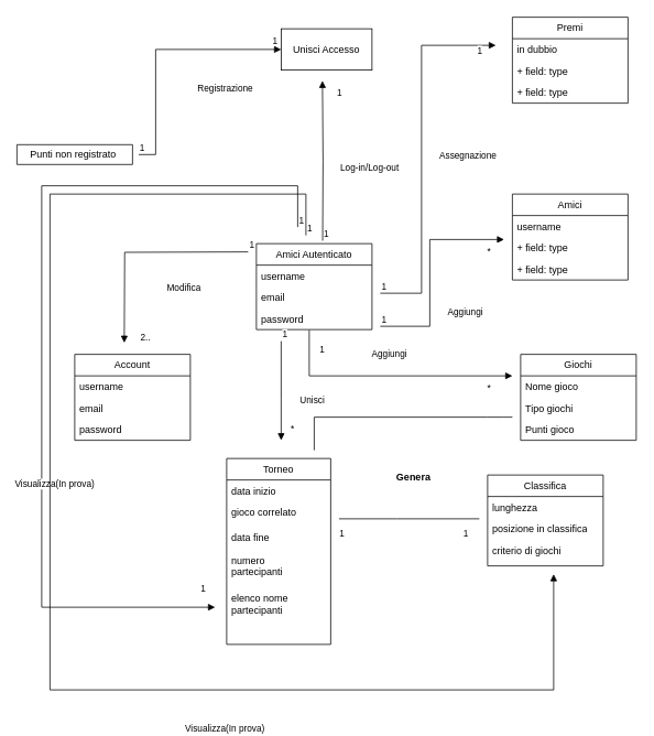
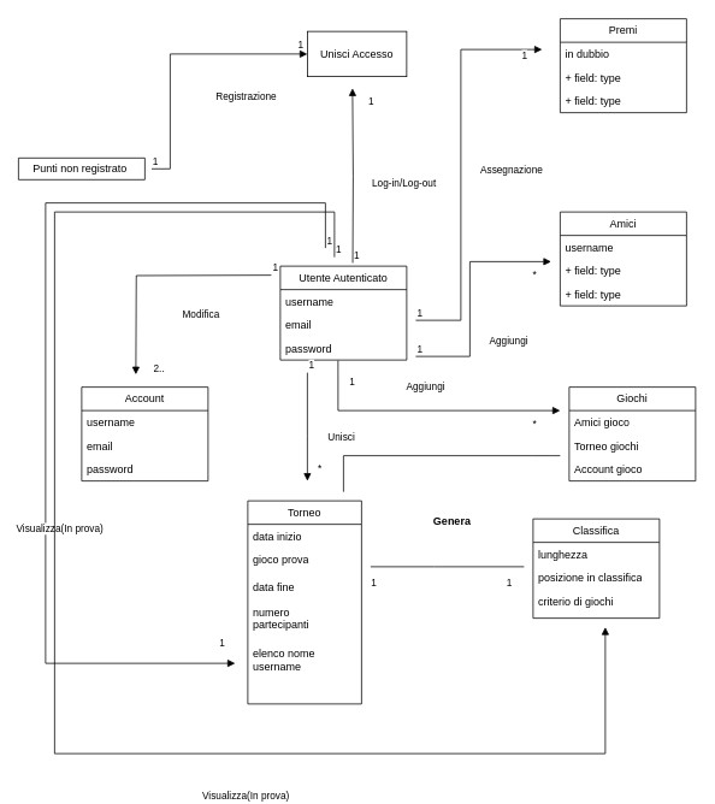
  <mxCell id="0" />
  <mxCell id="1" parent="0" />
  <mxCell id="2" value="Torneo" style="swimlane;fontStyle=0;childLayout=stackLayout;horizontal=1;startSize=26;fillColor=none;horizontalStack=0;resizeParent=1;resizeParentMax=0;resizeLast=0;collapsible=1;marginBottom=0;whiteSpace=wrap;html=1;" vertex="1" parent="1"><mxGeometry x="274" y="554" width="126" height="225" as="geometry" /></mxCell>
  <mxCell id="3" value="data inizio" style="text;strokeColor=none;fillColor=none;align=left;verticalAlign=top;spacingLeft=4;spacingRight=4;overflow=hidden;rotatable=0;points=[[0,0.5],[1,0.5]];portConstraint=eastwest;whiteSpace=wrap;html=1;" vertex="1" parent="2"><mxGeometry y="26" width="126" height="26" as="geometry" /></mxCell>
- <mxCell id="4" value="gioco correlato" style="text;strokeColor=none;fillColor=none;align=left;verticalAlign=top;spacingLeft=4;spacingRight=4;overflow=hidden;rotatable=0;points=[[0,0.5],[1,0.5]];portConstraint=eastwest;whiteSpace=wrap;html=1;" vertex="1" parent="2"><mxGeometry y="52" width="126" height="30" as="geometry" /></mxCell>
+ <mxCell id="4" value="gioco prova" style="text;strokeColor=none;fillColor=none;align=left;verticalAlign=top;spacingLeft=4;spacingRight=4;overflow=hidden;rotatable=0;points=[[0,0.5],[1,0.5]];portConstraint=eastwest;whiteSpace=wrap;html=1;" vertex="1" parent="2"><mxGeometry y="52" width="126" height="30" as="geometry" /></mxCell>
  <mxCell id="5" value="data fine" style="text;strokeColor=none;fillColor=none;align=left;verticalAlign=top;spacingLeft=4;spacingRight=4;overflow=hidden;rotatable=0;points=[[0,0.5],[1,0.5]];portConstraint=eastwest;whiteSpace=wrap;html=1;" vertex="1" parent="2"><mxGeometry y="82" width="126" height="28" as="geometry" /></mxCell>
  <mxCell id="6" value="numero &lt;br&gt;partecipanti" style="text;strokeColor=none;fillColor=none;align=left;verticalAlign=top;spacingLeft=4;spacingRight=4;overflow=hidden;rotatable=0;points=[[0,0.5],[1,0.5]];portConstraint=eastwest;whiteSpace=wrap;html=1;" vertex="1" parent="2"><mxGeometry y="110" width="126" height="46" as="geometry" /></mxCell>
- <mxCell id="7" value="elenco nome partecipanti" style="text;strokeColor=none;fillColor=none;align=left;verticalAlign=top;spacingLeft=4;spacingRight=4;overflow=hidden;rotatable=0;points=[[0,0.5],[1,0.5]];portConstraint=eastwest;whiteSpace=wrap;html=1;" vertex="1" parent="2"><mxGeometry y="156" width="126" height="41" as="geometry" /></mxCell>
+ <mxCell id="7" value="elenco nome username" style="text;strokeColor=none;fillColor=none;align=left;verticalAlign=top;spacingLeft=4;spacingRight=4;overflow=hidden;rotatable=0;points=[[0,0.5],[1,0.5]];portConstraint=eastwest;whiteSpace=wrap;html=1;" vertex="1" parent="2"><mxGeometry y="156" width="126" height="41" as="geometry" /></mxCell>
  <mxCell id="8" style="text;strokeColor=none;fillColor=none;align=left;verticalAlign=top;spacingLeft=4;spacingRight=4;overflow=hidden;rotatable=0;points=[[0,0.5],[1,0.5]];portConstraint=eastwest;whiteSpace=wrap;html=1;" vertex="1" parent="2"><mxGeometry y="197" width="126" height="28" as="geometry" /></mxCell>
- <mxCell id="9" value="Amici Autenticato" style="swimlane;fontStyle=0;childLayout=stackLayout;horizontal=1;startSize=26;fillColor=none;horizontalStack=0;resizeParent=1;resizeParentMax=0;resizeLast=0;collapsible=1;marginBottom=0;whiteSpace=wrap;html=1;" vertex="1" parent="1"><mxGeometry x="310" y="294" width="140" height="104" as="geometry" /></mxCell>
+ <mxCell id="9" value="Utente Autenticato" style="swimlane;fontStyle=0;childLayout=stackLayout;horizontal=1;startSize=26;fillColor=none;horizontalStack=0;resizeParent=1;resizeParentMax=0;resizeLast=0;collapsible=1;marginBottom=0;whiteSpace=wrap;html=1;" vertex="1" parent="1"><mxGeometry x="310" y="294" width="140" height="104" as="geometry" /></mxCell>
  <mxCell id="10" value="username&lt;br&gt;" style="text;strokeColor=none;fillColor=none;align=left;verticalAlign=top;spacingLeft=4;spacingRight=4;overflow=hidden;rotatable=0;points=[[0,0.5],[1,0.5]];portConstraint=eastwest;whiteSpace=wrap;html=1;" vertex="1" parent="9"><mxGeometry y="26" width="140" height="26" as="geometry" /></mxCell>
  <mxCell id="11" value="email" style="text;strokeColor=none;fillColor=none;align=left;verticalAlign=top;spacingLeft=4;spacingRight=4;overflow=hidden;rotatable=0;points=[[0,0.5],[1,0.5]];portConstraint=eastwest;whiteSpace=wrap;html=1;" vertex="1" parent="9"><mxGeometry y="52" width="140" height="26" as="geometry" /></mxCell>
  <mxCell id="12" value="password" style="text;strokeColor=none;fillColor=none;align=left;verticalAlign=top;spacingLeft=4;spacingRight=4;overflow=hidden;rotatable=0;points=[[0,0.5],[1,0.5]];portConstraint=eastwest;whiteSpace=wrap;html=1;" vertex="1" parent="9"><mxGeometry y="78" width="140" height="26" as="geometry" /></mxCell>
  <mxCell id="13" value="Punti non registrato&amp;nbsp;" style="swimlane;fontStyle=0;childLayout=stackLayout;horizontal=1;startSize=26;fillColor=none;horizontalStack=0;resizeParent=1;resizeParentMax=0;resizeLast=0;collapsible=1;marginBottom=0;whiteSpace=wrap;html=1;" vertex="1" parent="1"><mxGeometry x="20" y="174.24" width="140" height="24" as="geometry"><mxRectangle x="20" y="158.24" width="160" height="30" as="alternateBounds" /></mxGeometry></mxCell>
  <mxCell id="14" value="Log-in/Log-out" style="endArrow=block;endFill=1;html=1;edgeStyle=orthogonalEdgeStyle;align=left;verticalAlign=top;rounded=0;exitX=0.573;exitY=0.033;exitDx=0;exitDy=0;exitPerimeter=0;" edge="1" parent="1"><mxGeometry x="0.057" y="-20" relative="1" as="geometry"><mxPoint x="390.22" y="290.432" as="sourcePoint" /><mxPoint x="390" y="97" as="targetPoint" /><Array as="points" /><mxPoint as="offset" /></mxGeometry></mxCell>
  <mxCell id="15" value="1" style="edgeLabel;resizable=0;html=1;align=left;verticalAlign=bottom;" connectable="0" vertex="1" parent="14"><mxGeometry x="-1" relative="1" as="geometry" /></mxCell>
  <mxCell id="16" value="Unisci Accesso" style="html=1;whiteSpace=wrap;" vertex="1" parent="1"><mxGeometry x="340" y="34" width="110" height="50" as="geometry" /></mxCell>
  <mxCell id="17" value="1" style="edgeLabel;resizable=0;html=1;align=left;verticalAlign=bottom;" connectable="0" vertex="1" parent="1"><mxGeometry x="408.34" y="236.616" as="geometry"><mxPoint x="-2" y="-117" as="offset" /></mxGeometry></mxCell>
  <mxCell id="18" value="1" style="edgeLabel;resizable=0;html=1;align=left;verticalAlign=bottom;" connectable="0" vertex="1" parent="1"><mxGeometry x="330" y="174.236" as="geometry"><mxPoint x="-2" y="-117" as="offset" /></mxGeometry></mxCell>
  <mxCell id="19" value="Amici" style="swimlane;fontStyle=0;childLayout=stackLayout;horizontal=1;startSize=26;fillColor=none;horizontalStack=0;resizeParent=1;resizeParentMax=0;resizeLast=0;collapsible=1;marginBottom=0;whiteSpace=wrap;html=1;" vertex="1" parent="1"><mxGeometry x="620" y="234" width="140" height="104" as="geometry" /></mxCell>
  <mxCell id="20" value="username" style="text;strokeColor=none;fillColor=none;align=left;verticalAlign=top;spacingLeft=4;spacingRight=4;overflow=hidden;rotatable=0;points=[[0,0.5],[1,0.5]];portConstraint=eastwest;whiteSpace=wrap;html=1;" vertex="1" parent="19"><mxGeometry y="26" width="140" height="26" as="geometry" /></mxCell>
  <mxCell id="21" value="+ field: type" style="text;strokeColor=none;fillColor=none;align=left;verticalAlign=top;spacingLeft=4;spacingRight=4;overflow=hidden;rotatable=0;points=[[0,0.5],[1,0.5]];portConstraint=eastwest;whiteSpace=wrap;html=1;" vertex="1" parent="19"><mxGeometry y="52" width="140" height="26" as="geometry" /></mxCell>
  <mxCell id="22" value="+ field: type" style="text;strokeColor=none;fillColor=none;align=left;verticalAlign=top;spacingLeft=4;spacingRight=4;overflow=hidden;rotatable=0;points=[[0,0.5],[1,0.5]];portConstraint=eastwest;whiteSpace=wrap;html=1;" vertex="1" parent="19"><mxGeometry y="78" width="140" height="26" as="geometry" /></mxCell>
  <mxCell id="23" value="Premi" style="swimlane;fontStyle=0;childLayout=stackLayout;horizontal=1;startSize=26;fillColor=none;horizontalStack=0;resizeParent=1;resizeParentMax=0;resizeLast=0;collapsible=1;marginBottom=0;whiteSpace=wrap;html=1;" vertex="1" parent="1"><mxGeometry x="620" y="20" width="140" height="104" as="geometry" /></mxCell>
  <mxCell id="24" value="in dubbio" style="text;strokeColor=none;fillColor=none;align=left;verticalAlign=top;spacingLeft=4;spacingRight=4;overflow=hidden;rotatable=0;points=[[0,0.5],[1,0.5]];portConstraint=eastwest;whiteSpace=wrap;html=1;" vertex="1" parent="23"><mxGeometry y="26" width="140" height="26" as="geometry" /></mxCell>
  <mxCell id="25" value="+ field: type" style="text;strokeColor=none;fillColor=none;align=left;verticalAlign=top;spacingLeft=4;spacingRight=4;overflow=hidden;rotatable=0;points=[[0,0.5],[1,0.5]];portConstraint=eastwest;whiteSpace=wrap;html=1;" vertex="1" parent="23"><mxGeometry y="52" width="140" height="26" as="geometry" /></mxCell>
  <mxCell id="26" value="+ field: type" style="text;strokeColor=none;fillColor=none;align=left;verticalAlign=top;spacingLeft=4;spacingRight=4;overflow=hidden;rotatable=0;points=[[0,0.5],[1,0.5]];portConstraint=eastwest;whiteSpace=wrap;html=1;" vertex="1" parent="23"><mxGeometry y="78" width="140" height="26" as="geometry" /></mxCell>
  <mxCell id="27" value="Giochi" style="swimlane;fontStyle=0;childLayout=stackLayout;horizontal=1;startSize=26;fillColor=none;horizontalStack=0;resizeParent=1;resizeParentMax=0;resizeLast=0;collapsible=1;marginBottom=0;whiteSpace=wrap;html=1;" vertex="1" parent="1"><mxGeometry x="630" y="428" width="140" height="104" as="geometry" /></mxCell>
- <mxCell id="28" value="Nome gioco" style="text;strokeColor=none;fillColor=none;align=left;verticalAlign=top;spacingLeft=4;spacingRight=4;overflow=hidden;rotatable=0;points=[[0,0.5],[1,0.5]];portConstraint=eastwest;whiteSpace=wrap;html=1;" vertex="1" parent="27"><mxGeometry y="26" width="140" height="26" as="geometry" /></mxCell>
- <mxCell id="29" value="Tipo giochi" style="text;strokeColor=none;fillColor=none;align=left;verticalAlign=top;spacingLeft=4;spacingRight=4;overflow=hidden;rotatable=0;points=[[0,0.5],[1,0.5]];portConstraint=eastwest;whiteSpace=wrap;html=1;" vertex="1" parent="27"><mxGeometry y="52" width="140" height="26" as="geometry" /></mxCell>
- <mxCell id="30" value="Punti gioco&lt;br&gt;" style="text;strokeColor=none;fillColor=none;align=left;verticalAlign=top;spacingLeft=4;spacingRight=4;overflow=hidden;rotatable=0;points=[[0,0.5],[1,0.5]];portConstraint=eastwest;whiteSpace=wrap;html=1;" vertex="1" parent="27"><mxGeometry y="78" width="140" height="26" as="geometry" /></mxCell>
+ <mxCell id="28" value="Amici gioco" style="text;strokeColor=none;fillColor=none;align=left;verticalAlign=top;spacingLeft=4;spacingRight=4;overflow=hidden;rotatable=0;points=[[0,0.5],[1,0.5]];portConstraint=eastwest;whiteSpace=wrap;html=1;" vertex="1" parent="27"><mxGeometry y="26" width="140" height="26" as="geometry" /></mxCell>
+ <mxCell id="29" value="Torneo giochi" style="text;strokeColor=none;fillColor=none;align=left;verticalAlign=top;spacingLeft=4;spacingRight=4;overflow=hidden;rotatable=0;points=[[0,0.5],[1,0.5]];portConstraint=eastwest;whiteSpace=wrap;html=1;" vertex="1" parent="27"><mxGeometry y="52" width="140" height="26" as="geometry" /></mxCell>
+ <mxCell id="30" value="Account gioco&lt;br&gt;" style="text;strokeColor=none;fillColor=none;align=left;verticalAlign=top;spacingLeft=4;spacingRight=4;overflow=hidden;rotatable=0;points=[[0,0.5],[1,0.5]];portConstraint=eastwest;whiteSpace=wrap;html=1;" vertex="1" parent="27"><mxGeometry y="78" width="140" height="26" as="geometry" /></mxCell>
  <mxCell id="31" value="Account" style="swimlane;fontStyle=0;childLayout=stackLayout;horizontal=1;startSize=26;fillColor=none;horizontalStack=0;resizeParent=1;resizeParentMax=0;resizeLast=0;collapsible=1;marginBottom=0;whiteSpace=wrap;html=1;" vertex="1" parent="1"><mxGeometry x="90" y="428" width="140" height="104" as="geometry" /></mxCell>
  <mxCell id="32" value="username" style="text;strokeColor=none;fillColor=none;align=left;verticalAlign=top;spacingLeft=4;spacingRight=4;overflow=hidden;rotatable=0;points=[[0,0.5],[1,0.5]];portConstraint=eastwest;whiteSpace=wrap;html=1;" vertex="1" parent="31"><mxGeometry y="26" width="140" height="26" as="geometry" /></mxCell>
  <mxCell id="33" value="email" style="text;strokeColor=none;fillColor=none;align=left;verticalAlign=top;spacingLeft=4;spacingRight=4;overflow=hidden;rotatable=0;points=[[0,0.5],[1,0.5]];portConstraint=eastwest;whiteSpace=wrap;html=1;" vertex="1" parent="31"><mxGeometry y="52" width="140" height="26" as="geometry" /></mxCell>
  <mxCell id="34" value="password" style="text;strokeColor=none;fillColor=none;align=left;verticalAlign=top;spacingLeft=4;spacingRight=4;overflow=hidden;rotatable=0;points=[[0,0.5],[1,0.5]];portConstraint=eastwest;whiteSpace=wrap;html=1;" vertex="1" parent="31"><mxGeometry y="78" width="140" height="26" as="geometry" /></mxCell>
  <mxCell id="35" value="Modifica" style="endArrow=block;endFill=1;html=1;edgeStyle=orthogonalEdgeStyle;align=left;verticalAlign=top;rounded=0;" edge="1" parent="1"><mxGeometry x="-0.227" y="30" relative="1" as="geometry"><mxPoint x="300" y="304" as="sourcePoint" /><mxPoint x="150" y="414" as="targetPoint" /><mxPoint as="offset" /></mxGeometry></mxCell>
  <mxCell id="36" value="1" style="edgeLabel;resizable=0;html=1;align=left;verticalAlign=bottom;" connectable="0" vertex="1" parent="35"><mxGeometry x="-1" relative="1" as="geometry" /></mxCell>
  <mxCell id="37" value="2..&lt;br&gt;" style="edgeLabel;resizable=0;html=1;align=left;verticalAlign=bottom;" connectable="0" vertex="1" parent="1"><mxGeometry x="170" y="531.996" as="geometry"><mxPoint x="-2" y="-117" as="offset" /></mxGeometry></mxCell>
  <mxCell id="38" value="Assegnazione&lt;br&gt;" style="endArrow=block;endFill=1;html=1;edgeStyle=orthogonalEdgeStyle;align=left;verticalAlign=top;rounded=0;" edge="1" parent="1"><mxGeometry x="0.045" y="-20" relative="1" as="geometry"><mxPoint x="460" y="354" as="sourcePoint" /><mxPoint x="600" y="54" as="targetPoint" /><Array as="points"><mxPoint x="510" y="354" /><mxPoint x="510" y="54" /></Array><mxPoint as="offset" /></mxGeometry></mxCell>
  <mxCell id="39" value="1" style="edgeLabel;resizable=0;html=1;align=left;verticalAlign=bottom;" connectable="0" vertex="1" parent="38"><mxGeometry x="-1" relative="1" as="geometry" /></mxCell>
  <mxCell id="40" value="1" style="edgeLabel;resizable=0;html=1;align=left;verticalAlign=bottom;" connectable="0" vertex="1" parent="1"><mxGeometry x="578.34" y="186.236" as="geometry"><mxPoint x="-2" y="-117" as="offset" /></mxGeometry></mxCell>
  <mxCell id="41" value="Aggiungi&lt;br&gt;" style="endArrow=block;endFill=1;html=1;edgeStyle=orthogonalEdgeStyle;align=left;verticalAlign=top;rounded=0;" edge="1" parent="1"><mxGeometry x="-0.294" y="-20" relative="1" as="geometry"><mxPoint x="460" y="394" as="sourcePoint" /><mxPoint x="610" y="289" as="targetPoint" /><Array as="points"><mxPoint x="520" y="394" /><mxPoint x="520" y="289" /></Array><mxPoint as="offset" /></mxGeometry></mxCell>
  <mxCell id="42" value="1" style="edgeLabel;resizable=0;html=1;align=left;verticalAlign=bottom;" connectable="0" vertex="1" parent="41"><mxGeometry x="-1" relative="1" as="geometry" /></mxCell>
  <mxCell id="43" value="*" style="edgeLabel;resizable=0;html=1;align=left;verticalAlign=bottom;" connectable="0" vertex="1" parent="1"><mxGeometry x="590" y="593.996" as="geometry"><mxPoint x="-2" y="-117" as="offset" /></mxGeometry></mxCell>
  <mxCell id="44" value="Aggiungi" style="endArrow=block;endFill=1;html=1;edgeStyle=orthogonalEdgeStyle;align=left;verticalAlign=top;rounded=0;exitX=0.457;exitY=1.023;exitDx=0;exitDy=0;exitPerimeter=0;" edge="1" parent="1" source="12"><mxGeometry x="-0.147" y="40" relative="1" as="geometry"><mxPoint x="373.34" y="414" as="sourcePoint" /><mxPoint x="620" y="454" as="targetPoint" /><Array as="points"><mxPoint x="374" y="454" /></Array><mxPoint as="offset" /></mxGeometry></mxCell>
  <mxCell id="45" value="1" style="edgeLabel;resizable=0;html=1;align=left;verticalAlign=bottom;" connectable="0" vertex="1" parent="44"><mxGeometry x="-1" relative="1" as="geometry"><mxPoint x="11" y="31" as="offset" /></mxGeometry></mxCell>
  <mxCell id="46" value="Unisci" style="endArrow=block;endFill=1;html=1;edgeStyle=orthogonalEdgeStyle;align=left;verticalAlign=top;rounded=0;" edge="1" parent="1"><mxGeometry x="-0.028" y="21" relative="1" as="geometry"><mxPoint x="340" y="412" as="sourcePoint" /><mxPoint x="340" y="532" as="targetPoint" /><Array as="points"><mxPoint x="340" y="482" /><mxPoint x="340" y="482" /></Array><mxPoint as="offset" /></mxGeometry></mxCell>
  <mxCell id="47" value="1" style="edgeLabel;resizable=0;html=1;align=left;verticalAlign=bottom;" connectable="0" vertex="1" parent="46"><mxGeometry x="-1" relative="1" as="geometry" /></mxCell>
  <mxCell id="48" value="Registrazione&lt;br&gt;" style="endArrow=block;endFill=1;html=1;edgeStyle=orthogonalEdgeStyle;align=left;verticalAlign=top;rounded=0;exitX=1;exitY=0.5;exitDx=0;exitDy=0;entryX=0;entryY=0.5;entryDx=0;entryDy=0;" edge="1" parent="1" target="16"><mxGeometry x="0.312" y="-34" relative="1" as="geometry"><mxPoint x="167.48" y="186.24" as="sourcePoint" /><mxPoint x="330" y="14" as="targetPoint" /><Array as="points"><mxPoint x="188" y="186" /><mxPoint x="188" y="59" /></Array><mxPoint as="offset" /></mxGeometry></mxCell>
  <mxCell id="49" value="1" style="edgeLabel;resizable=0;html=1;align=left;verticalAlign=bottom;" connectable="0" vertex="1" parent="48"><mxGeometry x="-1" relative="1" as="geometry" /></mxCell>
  <mxCell id="50" value="*" style="edgeLabel;resizable=0;html=1;align=left;verticalAlign=bottom;" connectable="0" vertex="1" parent="1"><mxGeometry x="590" y="427.996" as="geometry"><mxPoint x="-2" y="-117" as="offset" /></mxGeometry></mxCell>
  <mxCell id="51" value="&lt;span style=&quot;color: rgb(0, 0, 0); font-family: Helvetica; font-size: 11px; font-style: normal; font-variant-ligatures: normal; font-variant-caps: normal; font-weight: 400; letter-spacing: normal; orphans: 2; text-align: left; text-indent: 0px; text-transform: none; widows: 2; word-spacing: 0px; -webkit-text-stroke-width: 0px; background-color: rgb(255, 255, 255); text-decoration-thickness: initial; text-decoration-style: initial; text-decoration-color: initial; float: none; display: inline !important;&quot;&gt;*&lt;/span&gt;" style="text;whiteSpace=wrap;html=1;" vertex="1" parent="1"><mxGeometry x="350" y="504" width="40" height="40" as="geometry" /></mxCell>
  <mxCell id="52" value="Classifica&lt;br&gt;" style="swimlane;fontStyle=0;childLayout=stackLayout;horizontal=1;startSize=26;fillColor=none;horizontalStack=0;resizeParent=1;resizeParentMax=0;resizeLast=0;collapsible=1;marginBottom=0;whiteSpace=wrap;html=1;" vertex="1" parent="1"><mxGeometry x="590" y="574" width="140" height="110" as="geometry" /></mxCell>
  <mxCell id="53" value="lunghezza" style="text;strokeColor=none;fillColor=none;align=left;verticalAlign=top;spacingLeft=4;spacingRight=4;overflow=hidden;rotatable=0;points=[[0,0.5],[1,0.5]];portConstraint=eastwest;whiteSpace=wrap;html=1;" vertex="1" parent="52"><mxGeometry y="26" width="140" height="26" as="geometry" /></mxCell>
  <mxCell id="54" style="text;strokeColor=none;fillColor=none;align=left;verticalAlign=top;spacingLeft=4;spacingRight=4;overflow=hidden;rotatable=0;points=[[0,0.5],[1,0.5]];portConstraint=eastwest;whiteSpace=wrap;html=1;" vertex="1" parent="52"><mxGeometry y="52" width="140" height="26" as="geometry" /></mxCell>
  <mxCell id="55" value="criterio di giochi" style="text;strokeColor=none;fillColor=none;align=left;verticalAlign=top;spacingLeft=4;spacingRight=4;overflow=hidden;rotatable=0;points=[[0,0.5],[1,0.5]];portConstraint=eastwest;whiteSpace=wrap;html=1;" vertex="1" parent="52"><mxGeometry y="78" width="140" height="26" as="geometry" /></mxCell>
  <mxCell id="56" style="text;strokeColor=none;fillColor=none;align=left;verticalAlign=top;spacingLeft=4;spacingRight=4;overflow=hidden;rotatable=0;points=[[0,0.5],[1,0.5]];portConstraint=eastwest;whiteSpace=wrap;html=1;" vertex="1" parent="52"><mxGeometry y="104" width="140" height="6" as="geometry" /></mxCell>
  <mxCell id="57" value="" style="endArrow=none;html=1;rounded=0;" edge="1" parent="1"><mxGeometry width="50" height="50" relative="1" as="geometry"><mxPoint x="410" y="627" as="sourcePoint" /><mxPoint x="580" y="627" as="targetPoint" /><Array as="points"><mxPoint x="480" y="627" /></Array></mxGeometry></mxCell>
  <mxCell id="58" value="" style="endArrow=none;html=1;rounded=0;exitX=0.75;exitY=1;exitDx=0;exitDy=0;" edge="1" parent="1" source="51"><mxGeometry width="50" height="50" relative="1" as="geometry"><mxPoint x="420" y="524" as="sourcePoint" /><mxPoint x="620" y="504" as="targetPoint" /><Array as="points"><mxPoint x="380" y="504" /><mxPoint x="590" y="504" /><mxPoint x="610" y="504" /></Array></mxGeometry></mxCell>
  <mxCell id="59" value="posizione in classifica" style="text;strokeColor=none;fillColor=none;align=left;verticalAlign=top;spacingLeft=4;spacingRight=4;overflow=hidden;rotatable=0;points=[[0,0.5],[1,0.5]];portConstraint=eastwest;whiteSpace=wrap;html=1;" vertex="1" parent="1"><mxGeometry x="590" y="626" width="140" height="26" as="geometry" /></mxCell>
  <mxCell id="60" value="Genera" style="text;align=center;fontStyle=1;verticalAlign=middle;spacingLeft=3;spacingRight=3;strokeColor=none;rotatable=0;points=[[0,0.5],[1,0.5]];portConstraint=eastwest;html=1;" vertex="1" parent="1"><mxGeometry x="460" y="564.004" width="80" height="26" as="geometry" /></mxCell>
  <mxCell id="61" value="1" style="edgeLabel;resizable=0;html=1;align=left;verticalAlign=bottom;" connectable="0" vertex="1" parent="1"><mxGeometry x="380" y="443.998" as="geometry"><mxPoint x="29" y="209" as="offset" /></mxGeometry></mxCell>
  <mxCell id="62" value="1" style="edgeLabel;resizable=0;html=1;align=left;verticalAlign=bottom;" connectable="0" vertex="1" parent="1"><mxGeometry x="530" y="443.998" as="geometry"><mxPoint x="29" y="209" as="offset" /></mxGeometry></mxCell>
  <mxCell id="63" value="Visualizza(In prova)" style="endArrow=block;endFill=1;html=1;edgeStyle=orthogonalEdgeStyle;align=left;verticalAlign=top;rounded=0;" edge="1" parent="1"><mxGeometry x="0.312" y="-34" relative="1" as="geometry"><mxPoint x="360" y="274" as="sourcePoint" /><mxPoint x="260" y="734" as="targetPoint" /><Array as="points"><mxPoint x="360" y="224" /><mxPoint x="50" y="224" /><mxPoint x="50" y="734" /></Array><mxPoint as="offset" /></mxGeometry></mxCell>
  <mxCell id="64" value="1" style="edgeLabel;resizable=0;html=1;align=left;verticalAlign=bottom;" connectable="0" vertex="1" parent="63"><mxGeometry x="-1" relative="1" as="geometry" /></mxCell>
  <mxCell id="65" value="1" style="edgeLabel;resizable=0;html=1;align=left;verticalAlign=bottom;" connectable="0" vertex="1" parent="1"><mxGeometry x="370" y="284" as="geometry"><mxPoint x="-129" y="436" as="offset" /></mxGeometry></mxCell>
  <mxCell id="66" value="Visualizza(In prova)" style="endArrow=block;endFill=1;html=1;edgeStyle=orthogonalEdgeStyle;align=left;verticalAlign=top;rounded=0;" edge="1" parent="1"><mxGeometry x="0.312" y="-34" relative="1" as="geometry"><mxPoint x="370" y="284" as="sourcePoint" /><mxPoint x="670" y="694" as="targetPoint" /><Array as="points"><mxPoint x="370" y="234" /><mxPoint x="60" y="234" /><mxPoint x="60" y="834" /></Array><mxPoint as="offset" /></mxGeometry></mxCell>
  <mxCell id="67" value="1" style="edgeLabel;resizable=0;html=1;align=left;verticalAlign=bottom;" connectable="0" vertex="1" parent="66"><mxGeometry x="-1" relative="1" as="geometry" /></mxCell>
